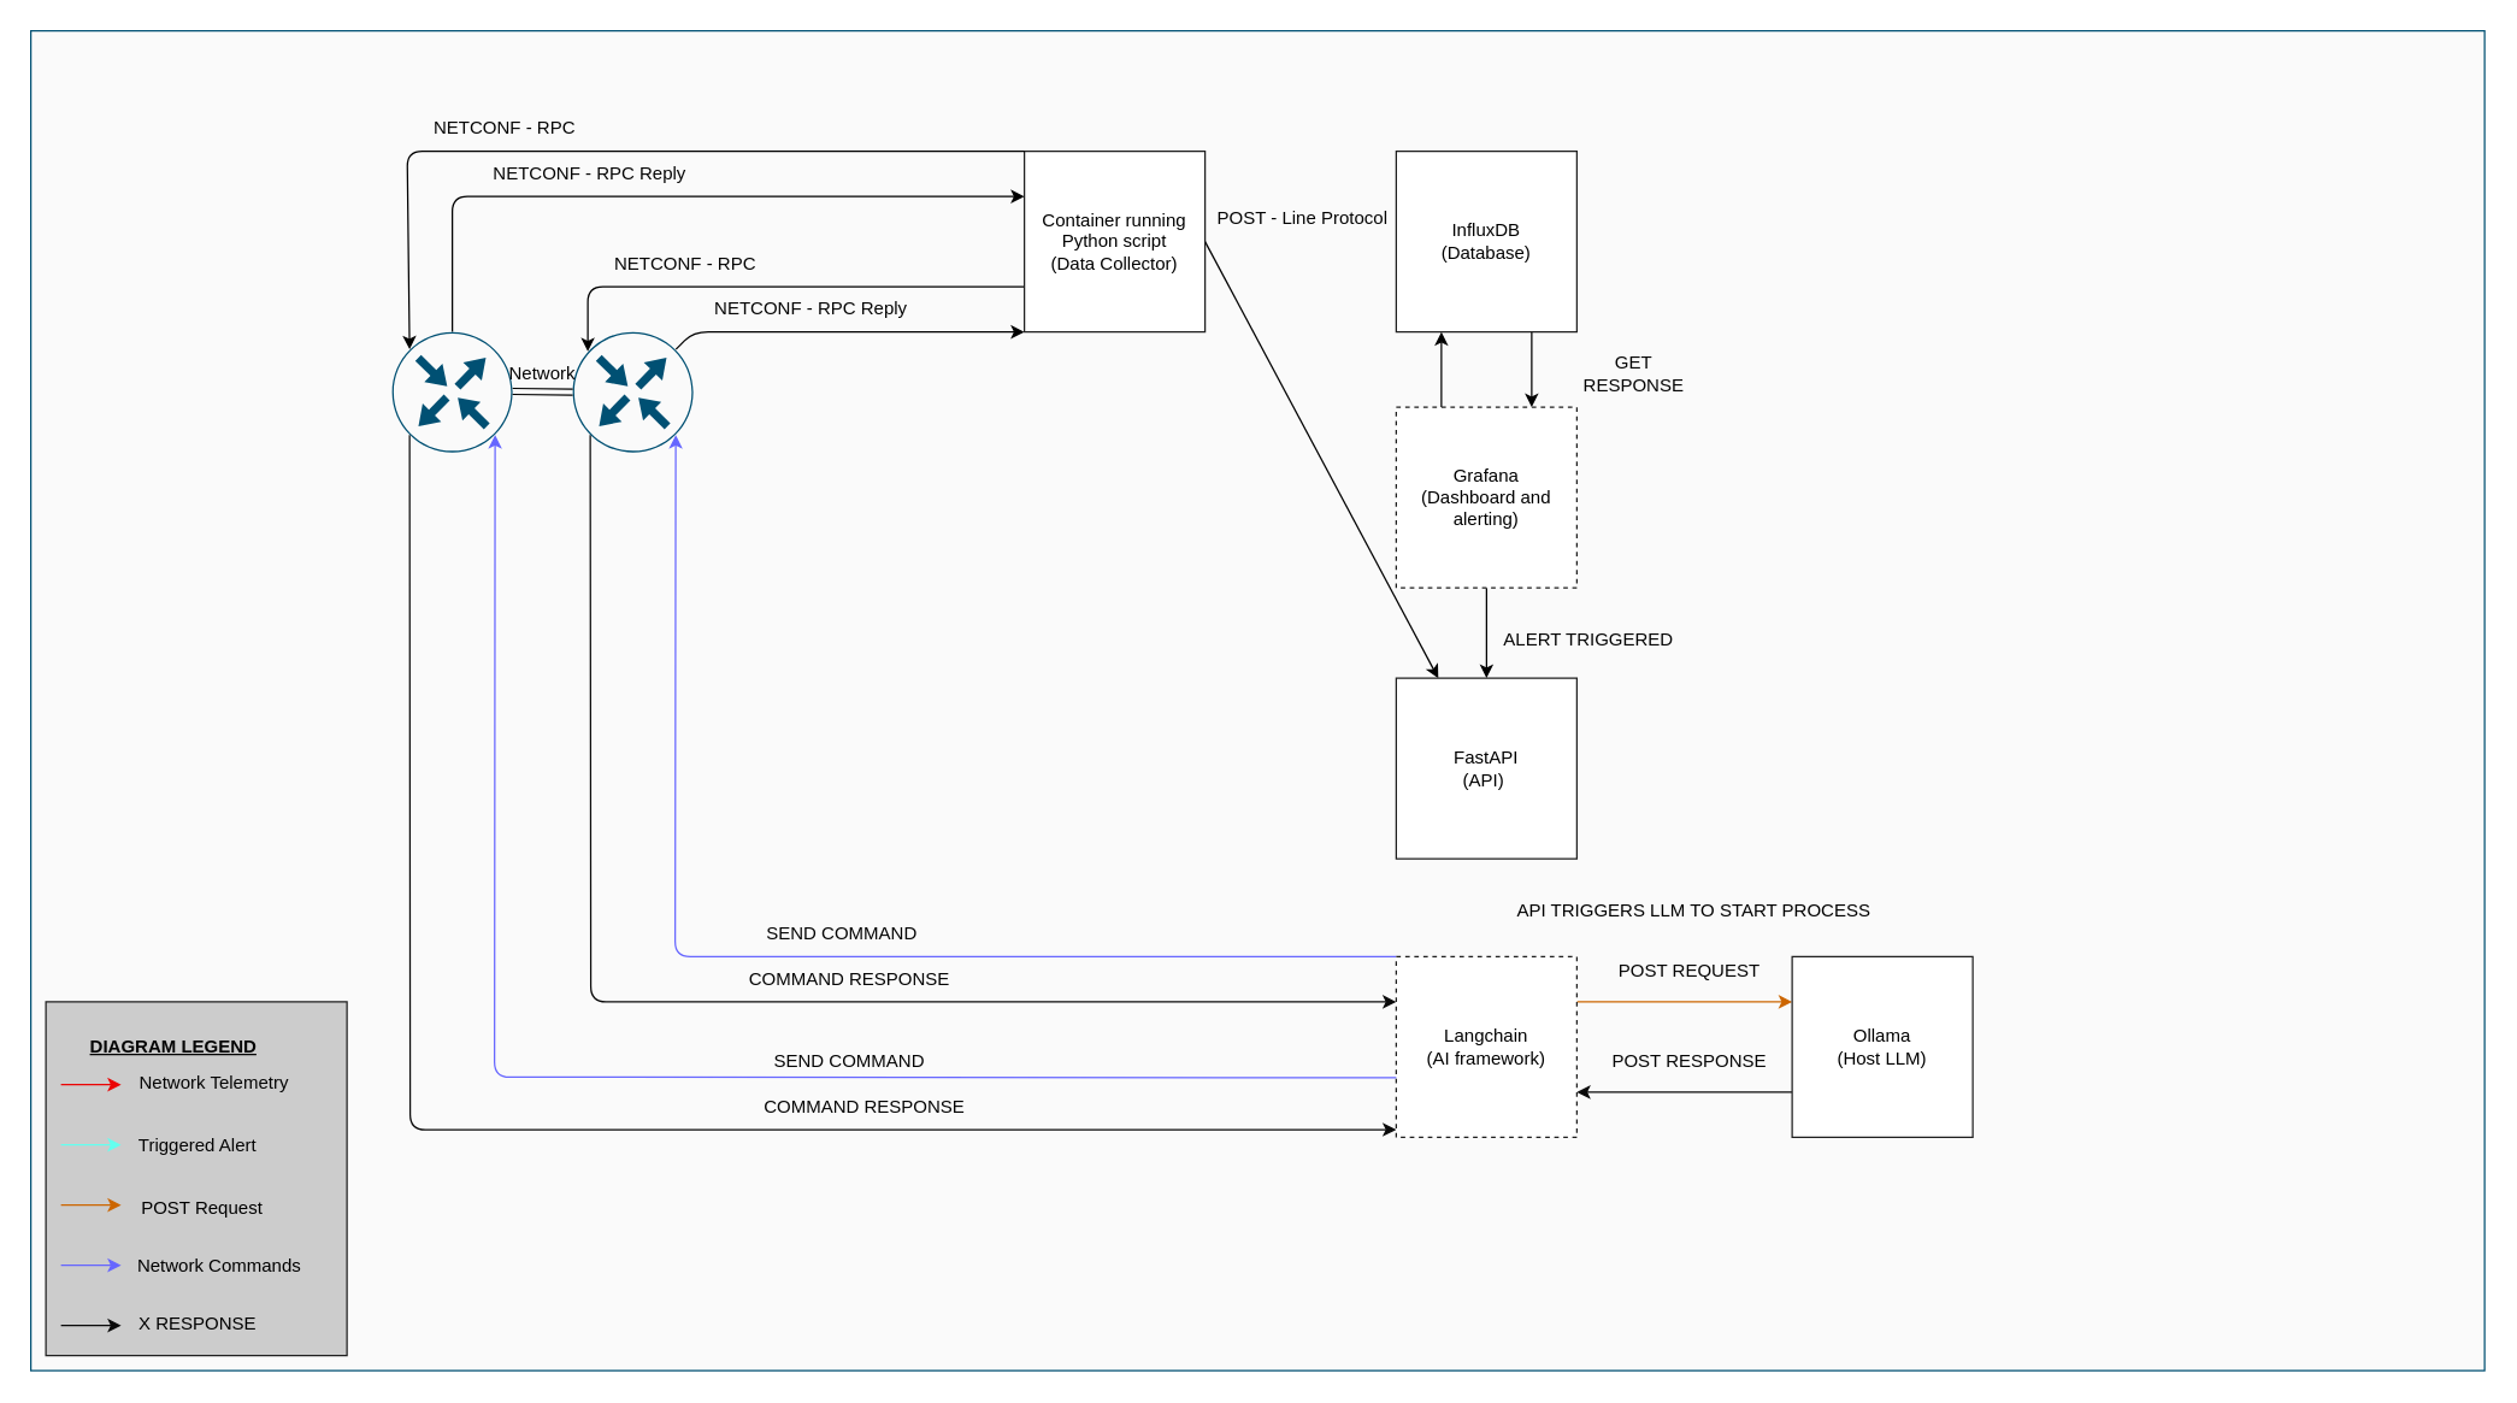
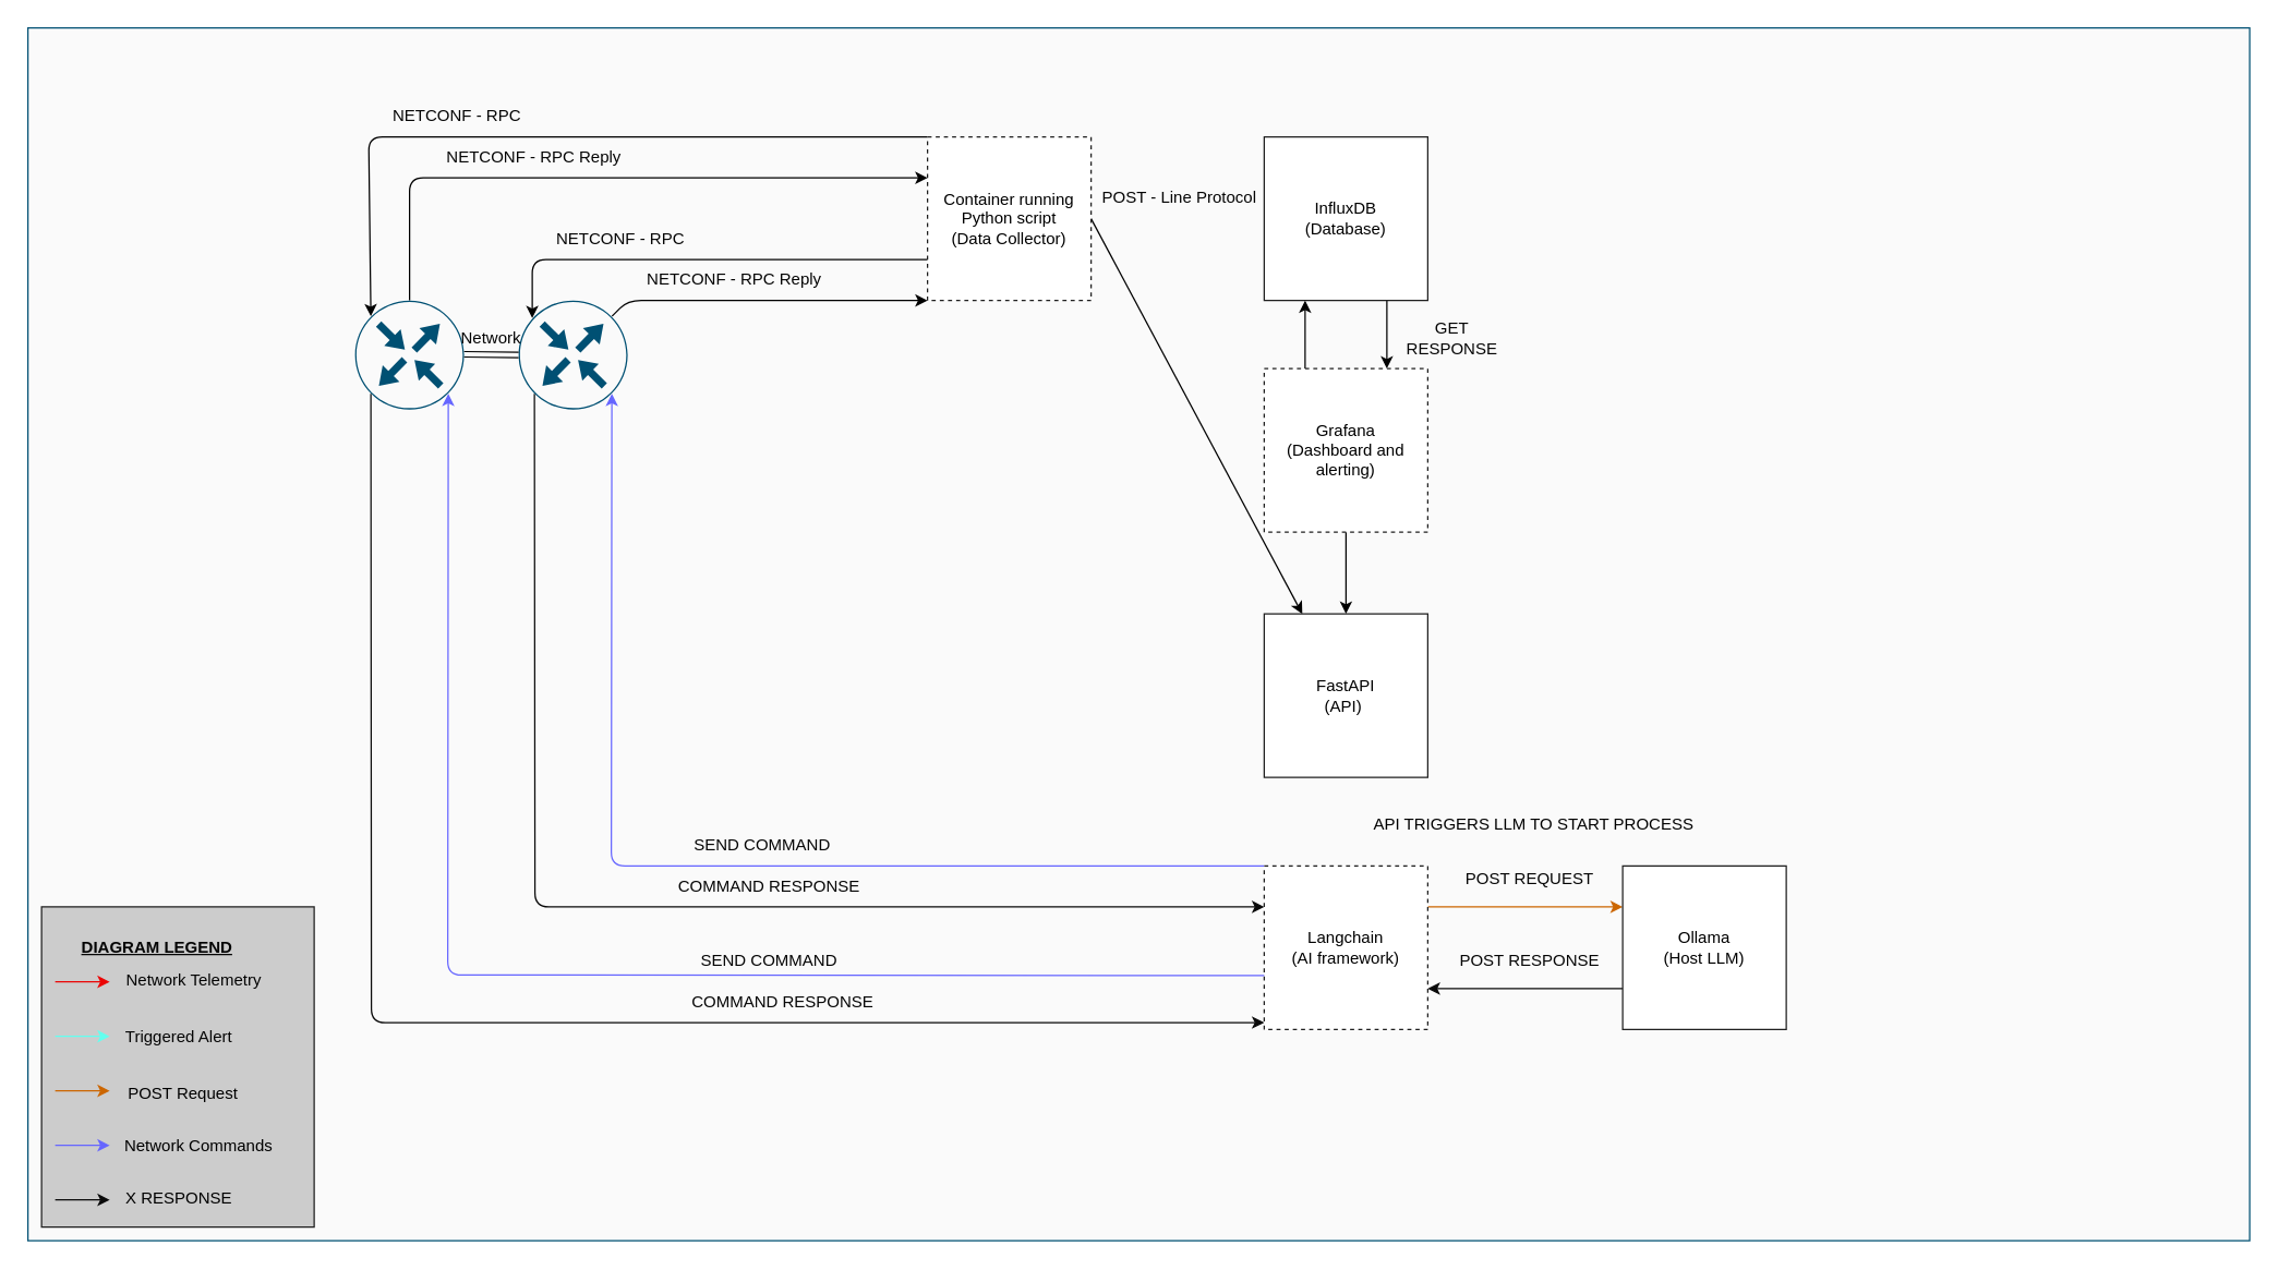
  <mxCell id="0" />
  <mxCell id="1" parent="0" />
  <mxCell id="2" value="" style="whiteSpace=wrap;html=1;verticalAlign=top;fillColor=#FAFAFA;strokeColor=#005073;sketch=0;" parent="1" vertex="1"><mxGeometry x="20" y="20" width="1630" height="890" as="geometry" /></mxCell>
  <mxCell id="3" value="" style="rounded=0;whiteSpace=wrap;html=1;strokeColor=#1F1F1F;fontColor=#000000;fillColor=#CCCCCC;" parent="1" vertex="1"><mxGeometry x="30" y="665" width="200" height="235" as="geometry" /></mxCell>
  <mxCell id="4" style="edgeStyle=none;html=1;entryX=0;entryY=0.958;entryDx=0;entryDy=0;strokeColor=#0A0A0A;exitX=0.145;exitY=0.855;exitDx=0;exitDy=0;exitPerimeter=0;entryPerimeter=0;" parent="1" source="6" target="13" edge="1"><mxGeometry relative="1" as="geometry"><Array as="points"><mxPoint x="272" y="750" /></Array></mxGeometry></mxCell>
  <mxCell id="5" style="edgeStyle=none;html=1;exitX=0.5;exitY=0;exitDx=0;exitDy=0;exitPerimeter=0;entryX=0;entryY=0.25;entryDx=0;entryDy=0;" parent="1" source="6" target="35" edge="1"><mxGeometry relative="1" as="geometry"><Array as="points"><mxPoint x="300" y="130" /></Array></mxGeometry></mxCell>
  <mxCell id="6" value="" style="sketch=0;points=[[0.5,0,0],[1,0.5,0],[0.5,1,0],[0,0.5,0],[0.145,0.145,0],[0.856,0.145,0],[0.855,0.856,0],[0.145,0.855,0]];verticalLabelPosition=bottom;html=1;verticalAlign=top;aspect=fixed;align=center;pointerEvents=1;shape=mxgraph.cisco19.rect;prIcon=router;fillColor=#FAFAFA;strokeColor=#005073;" parent="1" vertex="1"><mxGeometry x="260" y="220" width="80" height="80" as="geometry" /></mxCell>
  <mxCell id="7" style="edgeStyle=none;html=1;entryX=0;entryY=0.25;entryDx=0;entryDy=0;strokeColor=#0A0A0A;exitX=0.145;exitY=0.855;exitDx=0;exitDy=0;exitPerimeter=0;" parent="1" source="9" target="13" edge="1"><mxGeometry relative="1" as="geometry"><Array as="points"><mxPoint x="392" y="665" /></Array></mxGeometry></mxCell>
  <mxCell id="8" style="edgeStyle=none;html=1;exitX=0.856;exitY=0.145;exitDx=0;exitDy=0;exitPerimeter=0;entryX=0;entryY=1;entryDx=0;entryDy=0;" parent="1" source="9" target="35" edge="1"><mxGeometry relative="1" as="geometry"><Array as="points"><mxPoint x="460" y="220" /></Array></mxGeometry></mxCell>
  <mxCell id="9" value="" style="sketch=0;points=[[0.5,0,0],[1,0.5,0],[0.5,1,0],[0,0.5,0],[0.145,0.145,0],[0.856,0.145,0],[0.855,0.856,0],[0.145,0.855,0]];verticalLabelPosition=bottom;html=1;verticalAlign=top;aspect=fixed;align=center;pointerEvents=1;shape=mxgraph.cisco19.rect;prIcon=router;fillColor=#FAFAFA;strokeColor=#005073;" parent="1" vertex="1"><mxGeometry x="380" y="220" width="80" height="80" as="geometry" /></mxCell>
  <mxCell id="10" style="edgeStyle=none;html=1;exitX=1;exitY=0.25;exitDx=0;exitDy=0;entryX=0;entryY=0.25;entryDx=0;entryDy=0;strokeColor=#CC6600;" parent="1" source="13" target="15" edge="1"><mxGeometry relative="1" as="geometry" /></mxCell>
  <mxCell id="11" style="edgeStyle=none;html=1;exitX=0.006;exitY=0.67;exitDx=0;exitDy=0;entryX=0.855;entryY=0.856;entryDx=0;entryDy=0;entryPerimeter=0;strokeColor=#6666FF;exitPerimeter=0;" parent="1" source="13" target="6" edge="1"><mxGeometry relative="1" as="geometry"><Array as="points"><mxPoint x="328" y="715" /></Array></mxGeometry></mxCell>
  <mxCell id="12" style="edgeStyle=none;html=1;exitX=0;exitY=0;exitDx=0;exitDy=0;entryX=0.855;entryY=0.856;entryDx=0;entryDy=0;entryPerimeter=0;strokeColor=#6666FF;" parent="1" source="13" target="9" edge="1"><mxGeometry relative="1" as="geometry"><Array as="points"><mxPoint x="448" y="635" /></Array></mxGeometry></mxCell>
  <mxCell id="13" value="Langchain&lt;div&gt;(AI framework)&lt;/div&gt;" style="whiteSpace=wrap;html=1;aspect=fixed;strokeColor=#1F1F1F;fillColor=#FFFFFF;dashed=1;" parent="1" vertex="1"><mxGeometry x="927" y="635" width="120" height="120" as="geometry" /></mxCell>
  <mxCell id="14" style="edgeStyle=none;html=1;exitX=0;exitY=0.75;exitDx=0;exitDy=0;entryX=1;entryY=0.75;entryDx=0;entryDy=0;strokeColor=#0A0A0A;" parent="1" source="15" target="13" edge="1"><mxGeometry relative="1" as="geometry" /></mxCell>
  <mxCell id="15" value="&lt;font color=&quot;#000000&quot;&gt;Ollama&lt;/font&gt;&lt;div&gt;&lt;font color=&quot;#000000&quot;&gt;(Host LLM)&lt;/font&gt;&lt;/div&gt;" style="whiteSpace=wrap;html=1;aspect=fixed;strokeColor=#1F1F1F;fillColor=#FFFFFF;" parent="1" vertex="1"><mxGeometry x="1190" y="635" width="120" height="120" as="geometry" /></mxCell>
  <mxCell id="16" value="&lt;u&gt;&lt;b&gt;DIAGRAM LEGEND&lt;/b&gt;&lt;/u&gt;" style="text;html=1;strokeColor=none;fillColor=none;align=center;verticalAlign=middle;whiteSpace=wrap;rounded=0;fontColor=#050505;" parent="1" vertex="1"><mxGeometry x="20" y="680" width="190" height="30" as="geometry" /></mxCell>
  <mxCell id="17" style="edgeStyle=none;html=1;strokeColor=#EB0505;" parent="1" edge="1"><mxGeometry relative="1" as="geometry"><mxPoint x="40" y="720" as="sourcePoint" /><mxPoint x="80" y="720" as="targetPoint" /><Array as="points"><mxPoint x="50" y="720" /></Array></mxGeometry></mxCell>
  <mxCell id="18" style="edgeStyle=none;html=1;exitX=0.5;exitY=1;exitDx=0;exitDy=0;strokeColor=#63FFEF;" parent="1" edge="1"><mxGeometry relative="1" as="geometry"><mxPoint x="40" y="760" as="sourcePoint" /><mxPoint x="80" y="760" as="targetPoint" /></mxGeometry></mxCell>
  <mxCell id="19" style="edgeStyle=none;html=1;exitX=1;exitY=0.25;exitDx=0;exitDy=0;strokeColor=#CC6600;" parent="1" edge="1"><mxGeometry relative="1" as="geometry"><mxPoint x="40" y="800" as="sourcePoint" /><mxPoint x="80" y="800" as="targetPoint" /></mxGeometry></mxCell>
  <mxCell id="20" style="edgeStyle=none;html=1;strokeColor=#0A0A0A;" parent="1" edge="1"><mxGeometry relative="1" as="geometry"><mxPoint x="40" y="880" as="sourcePoint" /><mxPoint x="80" y="880" as="targetPoint" /><Array as="points"><mxPoint x="60" y="880" /></Array></mxGeometry></mxCell>
  <mxCell id="21" value="Network Telemetry" style="text;html=1;strokeColor=none;fillColor=none;align=center;verticalAlign=middle;whiteSpace=wrap;rounded=0;fontColor=#050505;" parent="1" vertex="1"><mxGeometry x="67" y="704" width="150" height="30" as="geometry" /></mxCell>
  <mxCell id="22" value="Triggered Alert" style="text;html=1;strokeColor=none;fillColor=none;align=center;verticalAlign=middle;whiteSpace=wrap;rounded=0;fontColor=#050505;" parent="1" vertex="1"><mxGeometry x="76" y="746" width="110" height="30" as="geometry" /></mxCell>
  <mxCell id="23" value="" style="shape=link;html=1;strokeColor=#000000;fontColor=#050505;entryX=0;entryY=0.5;entryDx=0;entryDy=0;entryPerimeter=0;fillColor=#000000;" parent="1" target="9" edge="1"><mxGeometry width="100" relative="1" as="geometry"><mxPoint x="340" y="259.5" as="sourcePoint" /><mxPoint x="380" y="260" as="targetPoint" /></mxGeometry></mxCell>
  <mxCell id="24" value="Network" style="text;html=1;strokeColor=none;fillColor=none;align=center;verticalAlign=middle;whiteSpace=wrap;rounded=0;fontColor=#050505;" parent="1" vertex="1"><mxGeometry x="330" y="233" width="60" height="30" as="geometry" /></mxCell>
  <mxCell id="25" value="SEND COMMAND" style="text;html=1;strokeColor=none;fillColor=none;align=center;verticalAlign=middle;whiteSpace=wrap;rounded=0;fontColor=#050505;" parent="1" vertex="1"><mxGeometry x="489" y="605" width="140" height="30" as="geometry" /></mxCell>
  <mxCell id="26" value="COMMAND RESPONSE" style="text;html=1;strokeColor=none;fillColor=none;align=center;verticalAlign=middle;whiteSpace=wrap;rounded=0;fontColor=#050505;" parent="1" vertex="1"><mxGeometry x="489" y="635" width="150" height="30" as="geometry" /></mxCell>
  <mxCell id="27" value="SEND COMMAND" style="text;html=1;strokeColor=none;fillColor=none;align=center;verticalAlign=middle;whiteSpace=wrap;rounded=0;fontColor=#050505;" parent="1" vertex="1"><mxGeometry x="494" y="690" width="140" height="30" as="geometry" /></mxCell>
  <mxCell id="28" value="COMMAND RESPONSE" style="text;html=1;strokeColor=none;fillColor=none;align=center;verticalAlign=middle;whiteSpace=wrap;rounded=0;fontColor=#050505;" parent="1" vertex="1"><mxGeometry x="494" y="720" width="160" height="30" as="geometry" /></mxCell>
  <mxCell id="29" style="edgeStyle=none;html=1;strokeColor=#6666FF;" parent="1" edge="1"><mxGeometry relative="1" as="geometry"><mxPoint x="40" y="840" as="sourcePoint" /><mxPoint x="80" y="840" as="targetPoint" /><Array as="points"><mxPoint x="40" y="840" /></Array></mxGeometry></mxCell>
  <mxCell id="30" value="POST Request" style="text;html=1;strokeColor=none;fillColor=none;align=center;verticalAlign=middle;whiteSpace=wrap;rounded=0;fontColor=#000000;" parent="1" vertex="1"><mxGeometry x="84" y="787" width="100" height="30" as="geometry" /></mxCell>
  <mxCell id="31" value="Network Commands" style="text;html=1;strokeColor=none;fillColor=none;align=center;verticalAlign=middle;whiteSpace=wrap;rounded=0;fontColor=#000000;" parent="1" vertex="1"><mxGeometry x="88" y="826" width="115" height="30" as="geometry" /></mxCell>
  <mxCell id="32" value="X RESPONSE" style="text;html=1;strokeColor=none;fillColor=none;align=center;verticalAlign=middle;whiteSpace=wrap;rounded=0;fontColor=#000000;" parent="1" vertex="1"><mxGeometry x="68" y="864" width="126" height="30" as="geometry" /></mxCell>
  <mxCell id="33" style="edgeStyle=none;html=1;exitX=0;exitY=0.75;exitDx=0;exitDy=0;entryX=1;entryY=0;entryDx=0;entryDy=0;" parent="1" source="35" target="24" edge="1"><mxGeometry relative="1" as="geometry"><Array as="points"><mxPoint x="390" y="190" /></Array></mxGeometry></mxCell>
  <mxCell id="34" style="edgeStyle=none;html=1;exitX=1;exitY=0.5;exitDx=0;exitDy=0;" parent="1" source="35" target="45" edge="1"><mxGeometry relative="1" as="geometry" /></mxCell>
- <mxCell id="35" value="&lt;div&gt;Container running Python script&lt;/div&gt;(Data Collector)" style="whiteSpace=wrap;html=1;aspect=fixed;strokeColor=#1F1F1F;fillColor=#FFFFFF;" parent="1" vertex="1"><mxGeometry x="680" y="100" width="120" height="120" as="geometry" /></mxCell>
+ <mxCell id="35" value="&lt;div&gt;Container running Python script&lt;/div&gt;(Data Collector)" style="whiteSpace=wrap;html=1;aspect=fixed;strokeColor=#1F1F1F;fillColor=#FFFFFF;dashed=1;" parent="1" vertex="1"><mxGeometry x="680" y="100" width="120" height="120" as="geometry" /></mxCell>
  <mxCell id="36" value="NETCONF - RPC" style="text;html=1;strokeColor=none;fillColor=none;align=center;verticalAlign=middle;whiteSpace=wrap;rounded=0;fontColor=#050505;" parent="1" vertex="1"><mxGeometry x="270" y="70" width="130" height="30" as="geometry" /></mxCell>
  <mxCell id="37" style="edgeStyle=none;html=1;exitX=0;exitY=0;exitDx=0;exitDy=0;entryX=0.145;entryY=0.145;entryDx=0;entryDy=0;entryPerimeter=0;" parent="1" source="35" target="6" edge="1"><mxGeometry relative="1" as="geometry"><Array as="points"><mxPoint x="270" y="100" /></Array></mxGeometry></mxCell>
  <mxCell id="38" value="NETCONF - RPC Reply" style="text;html=1;strokeColor=none;fillColor=none;align=center;verticalAlign=middle;whiteSpace=wrap;rounded=0;fontColor=#050505;" parent="1" vertex="1"><mxGeometry x="303" y="100" width="177" height="30" as="geometry" /></mxCell>
  <mxCell id="39" value="NETCONF - RPC" style="text;html=1;strokeColor=none;fillColor=none;align=center;verticalAlign=middle;whiteSpace=wrap;rounded=0;fontColor=#050505;" parent="1" vertex="1"><mxGeometry x="390" y="160" width="130" height="30" as="geometry" /></mxCell>
  <mxCell id="40" value="NETCONF - RPC Reply" style="text;html=1;strokeColor=none;fillColor=none;align=center;verticalAlign=middle;whiteSpace=wrap;rounded=0;fontColor=#050505;" parent="1" vertex="1"><mxGeometry x="450" y="190" width="177" height="30" as="geometry" /></mxCell>
  <mxCell id="41" style="edgeStyle=none;html=1;exitX=0.75;exitY=1;exitDx=0;exitDy=0;entryX=0.75;entryY=0;entryDx=0;entryDy=0;" parent="1" source="42" target="48" edge="1"><mxGeometry relative="1" as="geometry" /></mxCell>
  <mxCell id="42" value="InfluxDB&lt;div&gt;(Database)&lt;/div&gt;" style="whiteSpace=wrap;html=1;aspect=fixed;strokeColor=#1F1F1F;fillColor=#FFFFFF;" parent="1" vertex="1"><mxGeometry x="927" y="100" width="120" height="120" as="geometry" /></mxCell>
  <mxCell id="43" value="POST - Line Protocol" style="text;html=1;strokeColor=none;fillColor=none;align=center;verticalAlign=middle;whiteSpace=wrap;rounded=0;fontColor=#050505;" parent="1" vertex="1"><mxGeometry x="800" y="130" width="130" height="30" as="geometry" /></mxCell>
- <mxCell id="44" value="GET&lt;div&gt;RESPONSE&lt;/div&gt;" style="text;html=1;strokeColor=none;fillColor=none;align=center;verticalAlign=middle;whiteSpace=wrap;rounded=0;fontColor=#050505;" parent="1" vertex="1"><mxGeometry x="1050" y="233" width="70" height="30" as="geometry" /></mxCell>
+ <mxCell id="44" value="GET&lt;div&gt;RESPONSE&lt;/div&gt;" style="text;html=1;strokeColor=none;fillColor=none;align=center;verticalAlign=middle;whiteSpace=wrap;rounded=0;fontColor=#050505;" parent="1" vertex="1"><mxGeometry x="1030" y="233" width="70" height="30" as="geometry" /></mxCell>
  <mxCell id="45" value="FastAPI&lt;div&gt;(API)&amp;nbsp;&lt;/div&gt;" style="whiteSpace=wrap;html=1;aspect=fixed;strokeColor=#1F1F1F;fillColor=#FFFFFF;" parent="1" vertex="1"><mxGeometry x="927" y="450" width="120" height="120" as="geometry" /></mxCell>
  <mxCell id="46" style="edgeStyle=none;html=1;exitX=0.25;exitY=0;exitDx=0;exitDy=0;entryX=0.25;entryY=1;entryDx=0;entryDy=0;" parent="1" source="48" target="42" edge="1"><mxGeometry relative="1" as="geometry" /></mxCell>
  <mxCell id="47" style="edgeStyle=none;html=1;exitX=0.5;exitY=1;exitDx=0;exitDy=0;" parent="1" source="48" target="45" edge="1"><mxGeometry relative="1" as="geometry" /></mxCell>
  <mxCell id="48" value="Grafana&lt;div&gt;(Dashboard and alerting)&lt;/div&gt;" style="whiteSpace=wrap;html=1;aspect=fixed;strokeColor=#1F1F1F;fillColor=#FFFFFF;dashed=1;" parent="1" vertex="1"><mxGeometry x="927" y="270" width="120" height="120" as="geometry" /></mxCell>
- <mxCell id="49" value="ALERT TRIGGERED" style="text;html=1;strokeColor=none;fillColor=none;align=center;verticalAlign=middle;whiteSpace=wrap;rounded=0;fontColor=#050505;" parent="1" vertex="1"><mxGeometry x="990" y="410" width="130" height="30" as="geometry" /></mxCell>
  <mxCell id="50" value="API TRIGGERS LLM TO START PROCESS" style="text;html=1;align=center;verticalAlign=middle;whiteSpace=wrap;rounded=0;" parent="1" vertex="1"><mxGeometry x="1000" y="590" width="250" height="30" as="geometry" /></mxCell>
  <mxCell id="51" value="&lt;h1 style=&quot;margin-top: 0px;&quot;&gt;&lt;br&gt;&lt;/h1&gt;" style="text;html=1;whiteSpace=wrap;overflow=hidden;rounded=0;" parent="1" vertex="1"><mxGeometry x="1110" y="280" width="330" height="90" as="geometry" /></mxCell>
  <mxCell id="52" value="POST REQUEST" style="text;html=1;strokeColor=none;fillColor=none;align=center;verticalAlign=middle;whiteSpace=wrap;rounded=0;fontColor=#050505;" parent="1" vertex="1"><mxGeometry x="1047" y="630" width="150" height="30" as="geometry" /></mxCell>
  <mxCell id="53" value="POST RESPONSE" style="text;html=1;strokeColor=none;fillColor=none;align=center;verticalAlign=middle;whiteSpace=wrap;rounded=0;fontColor=#050505;" parent="1" vertex="1"><mxGeometry x="1047" y="690" width="150" height="30" as="geometry" /></mxCell>
